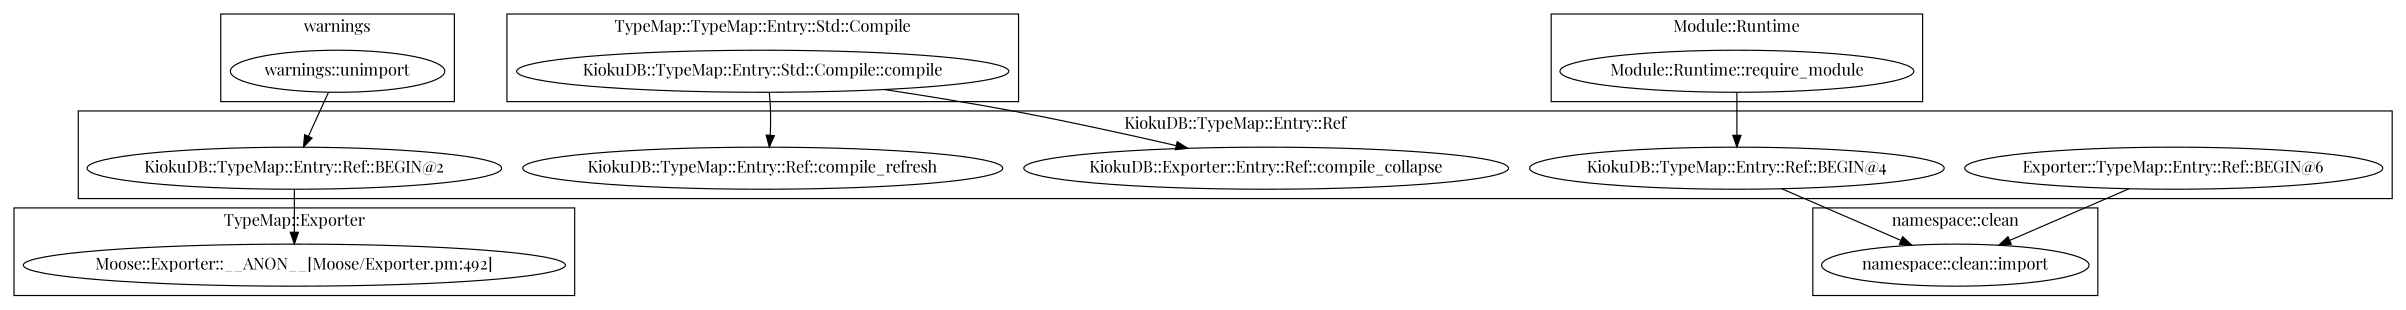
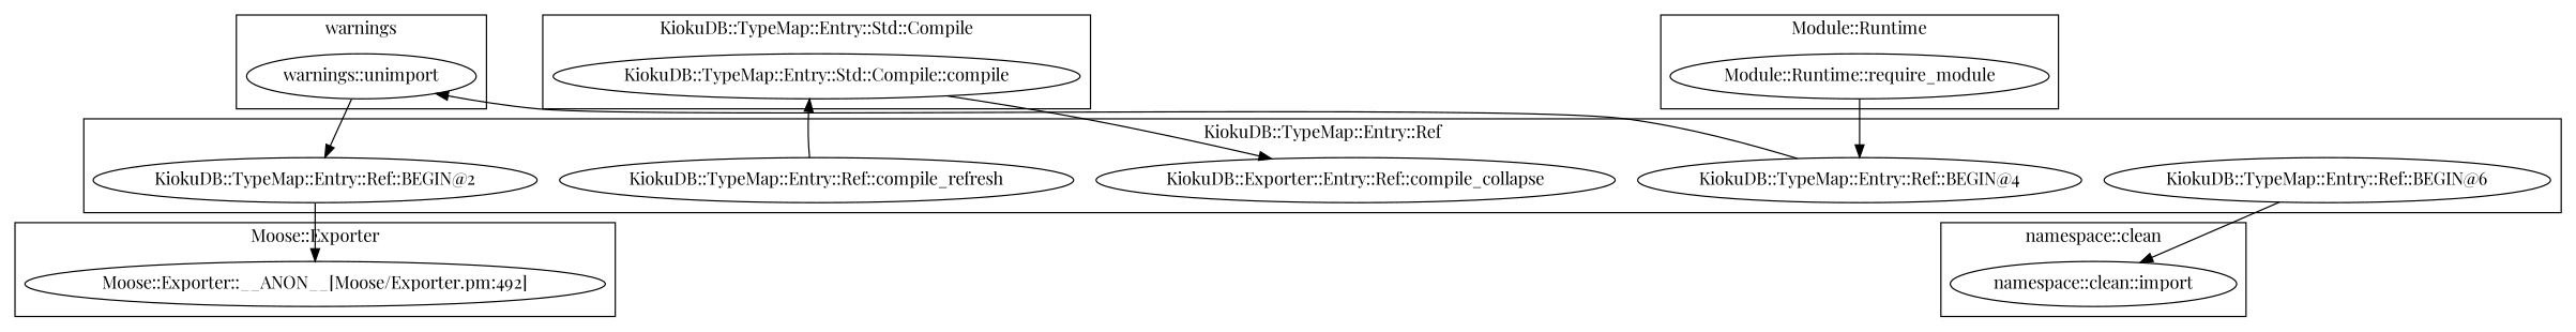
  digraph {
    fontname="Playfair Display"
    node [fontname="Playfair Display"]
    edge [fontname="Playfair Display"]
    "warnings::unimport"
    "namespace::clean::import"
    "KiokuDB::TypeMap::Entry::Std::Compile::compile"
    "Module::Runtime::require_module"
    "KiokuDB::TypeMap::Entry::Ref::compile_refresh"
    "KiokuDB::TypeMap::Entry::Ref::BEGIN@2"
    n7 [label="KiokuDB::Exporter::Entry::Ref::compile_collapse"]
    "KiokuDB::TypeMap::Entry::Ref::BEGIN@4"
-   "KiokuDB::TypeMap::Entry::Ref::BEGIN@6" [label="Exporter::TypeMap::Entry::Ref::BEGIN@6"]
+   "KiokuDB::TypeMap::Entry::Ref::BEGIN@6"
    "Moose::Exporter::__ANON__[Moose/Exporter.pm:492]"
    subgraph cluster_1 {
      label=warnings
      "warnings::unimport"
    }
    subgraph cluster_2 {
      label="namespace::clean"
      "namespace::clean::import"
    }
    subgraph cluster_3 {
-     label="TypeMap::TypeMap::Entry::Std::Compile"
+     label="KiokuDB::TypeMap::Entry::Std::Compile"
      "KiokuDB::TypeMap::Entry::Std::Compile::compile"
    }
    subgraph cluster_4 {
      label="Module::Runtime"
      "Module::Runtime::require_module"
    }
    subgraph cluster_5 {
      label="KiokuDB::TypeMap::Entry::Ref"
      "KiokuDB::TypeMap::Entry::Ref::compile_refresh"
      "KiokuDB::TypeMap::Entry::Ref::BEGIN@2"
      n7
      "KiokuDB::TypeMap::Entry::Ref::BEGIN@4"
      "KiokuDB::TypeMap::Entry::Ref::BEGIN@6"
    }
    subgraph cluster_6 {
-     label="TypeMap::Exporter"
+     label="Moose::Exporter"
      "Moose::Exporter::__ANON__[Moose/Exporter.pm:492]"
    }
    "warnings::unimport" -> "KiokuDB::TypeMap::Entry::Ref::BEGIN@2"
-   "KiokuDB::TypeMap::Entry::Std::Compile::compile" -> "KiokuDB::TypeMap::Entry::Ref::compile_refresh"
+   "KiokuDB::TypeMap::Entry::Ref::compile_refresh" -> "KiokuDB::TypeMap::Entry::Std::Compile::compile"
    "KiokuDB::TypeMap::Entry::Std::Compile::compile" -> n7
    "Module::Runtime::require_module" -> "KiokuDB::TypeMap::Entry::Ref::BEGIN@4"
    "KiokuDB::TypeMap::Entry::Ref::BEGIN@2" -> "Moose::Exporter::__ANON__[Moose/Exporter.pm:492]"
-   "KiokuDB::TypeMap::Entry::Ref::BEGIN@4" -> "namespace::clean::import"
+   "KiokuDB::TypeMap::Entry::Ref::BEGIN@4" -> "warnings::unimport"
    "KiokuDB::TypeMap::Entry::Ref::BEGIN@6" -> "namespace::clean::import"
  }
